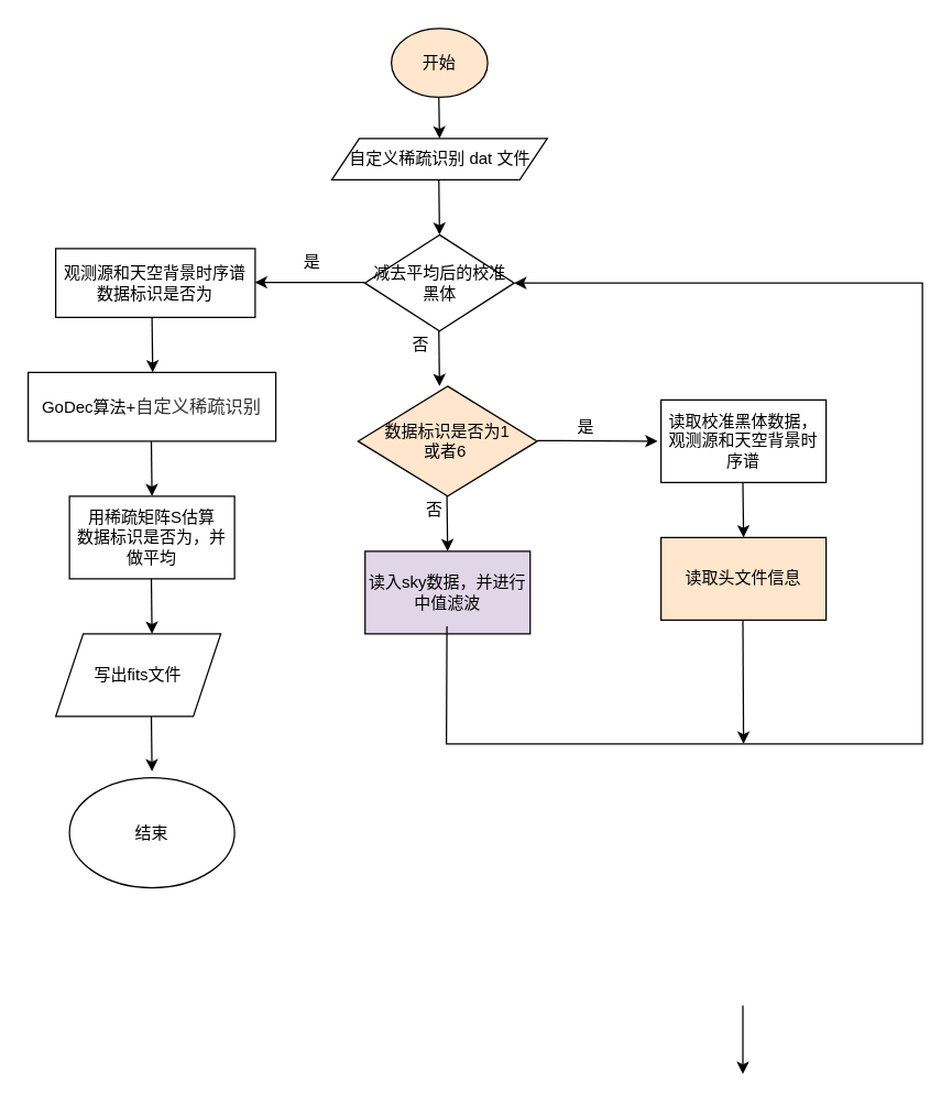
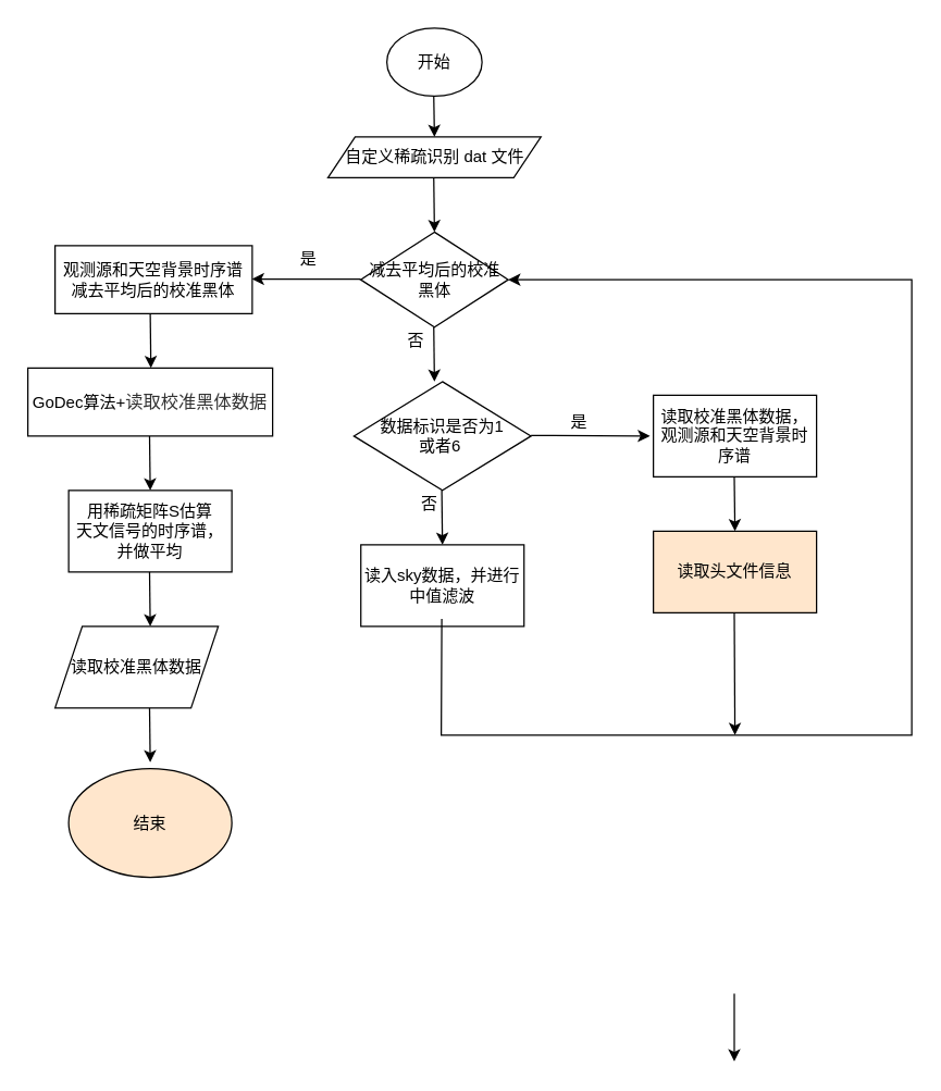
  <mxCell id="0" />
  <mxCell id="1" parent="0" />
- <mxCell id="2" value="开始" style="ellipse;whiteSpace=wrap;html=1;fillColor=#ffe6cc;" vertex="1" parent="1"><mxGeometry x="284" width="70" height="50" as="geometry" y="20" /></mxCell>
+ <mxCell id="2" value="开始" style="ellipse;whiteSpace=wrap;html=1;" vertex="1" parent="1"><mxGeometry x="284" width="70" height="50" as="geometry" y="20" /></mxCell>
  <mxCell id="3" value="" style="endArrow=classic;html=1;rounded=0;" edge="1" parent="1"><mxGeometry width="50" height="50" relative="1" as="geometry"><mxPoint x="318.5" y="70" as="sourcePoint" /><mxPoint x="319" y="100" as="targetPoint" /></mxGeometry></mxCell>
  <mxCell id="4" value="自定义稀疏识别 dat 文件" style="shape=parallelogram;perimeter=parallelogramPerimeter;whiteSpace=wrap;html=1;fixedSize=1;" vertex="1" parent="1"><mxGeometry x="240.68" y="100" width="156.63" height="30" as="geometry" /></mxCell>
  <mxCell id="5" value="" style="endArrow=classic;html=1;rounded=0;" edge="1" parent="1"><mxGeometry width="50" height="50" relative="1" as="geometry"><mxPoint x="318.5" y="130" as="sourcePoint" /><mxPoint x="319" y="170" as="targetPoint" /></mxGeometry></mxCell>
  <mxCell id="6" value="减去平均后的校准黑体" style="rhombus;whiteSpace=wrap;html=1;" vertex="1" parent="1"><mxGeometry x="264.75" y="170" width="108.5" height="70" as="geometry" /></mxCell>
  <mxCell id="7" value="" style="endArrow=classic;html=1;rounded=0;" edge="1" parent="1"><mxGeometry width="50" height="50" relative="1" as="geometry"><mxPoint x="318.5" y="240" as="sourcePoint" /><mxPoint x="319" y="280" as="targetPoint" /></mxGeometry></mxCell>
  <mxCell id="8" value="" style="endArrow=classic;html=1;rounded=0;" edge="1" parent="1"><mxGeometry width="50" height="50" relative="1" as="geometry"><mxPoint x="390" y="319.5" as="sourcePoint" /><mxPoint x="477.5" y="320" as="targetPoint" /></mxGeometry></mxCell>
  <mxCell id="9" value="否" style="text;html=1;align=center;verticalAlign=middle;resizable=0;points=[];autosize=1;strokeColor=none;fillColor=none;" vertex="1" parent="1"><mxGeometry x="290" y="240" width="30" height="20" as="geometry" /></mxCell>
- <mxCell id="10" value="数据标识是否为1&lt;br&gt;或者6&amp;nbsp;" style="rhombus;whiteSpace=wrap;html=1;fillColor=#ffe6cc;" vertex="1" parent="1"><mxGeometry x="259.75" y="280" width="130.25" height="80" as="geometry" /></mxCell>
+ <mxCell id="10" value="数据标识是否为1&lt;br&gt;或者6&amp;nbsp;" style="rhombus;whiteSpace=wrap;html=1;" vertex="1" parent="1"><mxGeometry x="259.75" y="280" width="130.25" height="80" as="geometry" /></mxCell>
  <mxCell id="11" value="" style="endArrow=classic;html=1;rounded=0;" edge="1" parent="1"><mxGeometry width="50" height="50" relative="1" as="geometry"><mxPoint x="539.5" y="350" as="sourcePoint" /><mxPoint x="540" y="390" as="targetPoint" /></mxGeometry></mxCell>
  <mxCell id="12" value="是" style="text;html=1;align=center;verticalAlign=middle;resizable=0;points=[];autosize=1;strokeColor=none;fillColor=none;" vertex="1" parent="1"><mxGeometry x="210.68" y="180" width="30" height="20" as="geometry" /></mxCell>
  <mxCell id="13" value="" style="endArrow=classic;html=1;rounded=0;" edge="1" parent="1"><mxGeometry width="50" height="50" relative="1" as="geometry"><mxPoint x="264.75" y="204.5" as="sourcePoint" /><mxPoint x="184.75" y="204.5" as="targetPoint" /></mxGeometry></mxCell>
  <mxCell id="14" value="是" style="text;html=1;align=center;verticalAlign=middle;resizable=0;points=[];autosize=1;strokeColor=none;fillColor=none;" vertex="1" parent="1"><mxGeometry x="410" y="300" width="30" height="20" as="geometry" /></mxCell>
  <mxCell id="15" value="读取校准黑体数据，观测源和天空背景时序谱" style="rounded=0;whiteSpace=wrap;html=1;" vertex="1" parent="1"><mxGeometry x="480" y="290" width="120" height="60" as="geometry" /></mxCell>
  <mxCell id="16" value="" style="endArrow=classic;html=1;rounded=0;" edge="1" parent="1"><mxGeometry width="50" height="50" relative="1" as="geometry"><mxPoint x="324.38" y="360" as="sourcePoint" /><mxPoint x="324.88" y="400" as="targetPoint" /></mxGeometry></mxCell>
  <mxCell id="17" value="否" style="text;html=1;align=center;verticalAlign=middle;resizable=0;points=[];autosize=1;strokeColor=none;fillColor=none;" vertex="1" parent="1"><mxGeometry x="300" y="360" width="30" height="20" as="geometry" /></mxCell>
- <mxCell id="18" value="读入sky数据，并进行中值滤波" style="rounded=0;whiteSpace=wrap;html=1;fillColor=#e1d5e7;" vertex="1" parent="1"><mxGeometry x="264.88" y="400" width="120" height="60" as="geometry" /></mxCell>
+ <mxCell id="18" value="读入sky数据，并进行中值滤波" style="rounded=0;whiteSpace=wrap;html=1;" vertex="1" parent="1"><mxGeometry x="264.88" y="400" width="120" height="60" as="geometry" /></mxCell>
  <mxCell id="19" value="" style="endArrow=classic;html=1;rounded=0;" edge="1" parent="1"><mxGeometry width="50" height="50" relative="1" as="geometry"><mxPoint x="109.5" y="320" as="sourcePoint" /><mxPoint x="110" y="360" as="targetPoint" /></mxGeometry></mxCell>
- <mxCell id="20" value="GoDec算法+&lt;span style=&quot;color: rgb(51, 51, 51); font-family: &amp;quot;Helvetica Neue&amp;quot;, Helvetica, Arial, &amp;quot;Hiragino Sans GB&amp;quot;, &amp;quot;Hiragino Sans GB W3&amp;quot;, &amp;quot;Microsoft YaHei UI&amp;quot;, &amp;quot;Microsoft YaHei&amp;quot;, sans-serif; font-size: 13px; text-align: start;&quot;&gt;自定义稀疏识别&lt;/span&gt;" style="rounded=0;whiteSpace=wrap;html=1;" vertex="1" parent="1"><mxGeometry x="20" y="270" width="180" height="50" as="geometry" /></mxCell>
- <mxCell id="21" value="&lt;div style=&quot;&quot;&gt;用稀疏矩阵S估算&lt;/div&gt;&lt;div style=&quot;&quot;&gt;数据标识是否为，并做平均&lt;/div&gt;" style="rounded=0;whiteSpace=wrap;html=1;" vertex="1" parent="1"><mxGeometry x="50" y="360" width="120" height="60" as="geometry" /></mxCell>
+ <mxCell id="20" value="GoDec算法+&lt;span style=&quot;color: rgb(51, 51, 51); font-family: &amp;quot;Helvetica Neue&amp;quot;, Helvetica, Arial, &amp;quot;Hiragino Sans GB&amp;quot;, &amp;quot;Hiragino Sans GB W3&amp;quot;, &amp;quot;Microsoft YaHei UI&amp;quot;, &amp;quot;Microsoft YaHei&amp;quot;, sans-serif; font-size: 13px; text-align: start;&quot;&gt;读取校准黑体数据&lt;/span&gt;" style="rounded=0;whiteSpace=wrap;html=1;" vertex="1" parent="1"><mxGeometry x="20" y="270" width="180" height="50" as="geometry" /></mxCell>
+ <mxCell id="21" value="&lt;div style=&quot;&quot;&gt;用稀疏矩阵S估算&lt;/div&gt;&lt;div style=&quot;&quot;&gt;天文信号的时序谱，并做平均&lt;/div&gt;" style="rounded=0;whiteSpace=wrap;html=1;" vertex="1" parent="1"><mxGeometry x="50" y="360" width="120" height="60" as="geometry" /></mxCell>
  <mxCell id="22" value="" style="endArrow=classic;html=1;rounded=0;" edge="1" parent="1"><mxGeometry width="50" height="50" relative="1" as="geometry"><mxPoint x="109.5" y="420" as="sourcePoint" /><mxPoint x="110" y="460" as="targetPoint" /></mxGeometry></mxCell>
  <mxCell id="23" value="" style="endArrow=classic;html=1;rounded=0;" edge="1" parent="1"><mxGeometry width="50" height="50" relative="1" as="geometry"><mxPoint x="109.5" y="520" as="sourcePoint" /><mxPoint x="110" y="560" as="targetPoint" /></mxGeometry></mxCell>
  <mxCell id="24" value="" style="endArrow=classic;html=1;rounded=0;" edge="1" parent="1"><mxGeometry width="50" height="50" relative="1" as="geometry"><mxPoint x="539.5" y="730" as="sourcePoint" /><mxPoint x="539.5" y="780" as="targetPoint" /></mxGeometry></mxCell>
- <mxCell id="25" value="结束" style="ellipse;whiteSpace=wrap;html=1;" vertex="1" parent="1"><mxGeometry x="50" y="564.5" width="120" height="80" as="geometry" /></mxCell>
- <mxCell id="26" value="&lt;span style=&quot;&quot;&gt;写出fits文件&lt;/span&gt;" style="shape=parallelogram;perimeter=parallelogramPerimeter;whiteSpace=wrap;html=1;fixedSize=1;" vertex="1" parent="1"><mxGeometry x="40" y="460" width="120" height="60" as="geometry" /></mxCell>
- <mxCell id="27" value="&lt;div&gt;观测源和天空背景时序谱&lt;/div&gt;&lt;div&gt;数据标识是否为&lt;/div&gt;" style="rounded=0;whiteSpace=wrap;html=1;" vertex="1" parent="1"><mxGeometry x="40" y="180" width="145" height="50" as="geometry" /></mxCell>
+ <mxCell id="25" value="结束" style="ellipse;whiteSpace=wrap;html=1;fillColor=#ffe6cc;" vertex="1" parent="1"><mxGeometry x="50" y="564.5" width="120" height="80" as="geometry" /></mxCell>
+ <mxCell id="26" value="&lt;span style=&quot;&quot;&gt;读取校准黑体数据&lt;/span&gt;" style="shape=parallelogram;perimeter=parallelogramPerimeter;whiteSpace=wrap;html=1;fixedSize=1;" vertex="1" parent="1"><mxGeometry x="40" y="460" width="120" height="60" as="geometry" /></mxCell>
+ <mxCell id="27" value="&lt;div&gt;观测源和天空背景时序谱&lt;/div&gt;&lt;div&gt;减去平均后的校准黑体&lt;/div&gt;" style="rounded=0;whiteSpace=wrap;html=1;" vertex="1" parent="1"><mxGeometry x="40" y="180" width="145" height="50" as="geometry" /></mxCell>
  <mxCell id="28" value="" style="endArrow=classic;html=1;rounded=0;" edge="1" parent="1"><mxGeometry width="50" height="50" relative="1" as="geometry"><mxPoint x="110" y="230" as="sourcePoint" /><mxPoint x="110.5" y="270" as="targetPoint" /></mxGeometry></mxCell>
  <mxCell id="29" value="读取头文件信息" style="rounded=0;whiteSpace=wrap;html=1;fillColor=#ffe6cc;" vertex="1" parent="1"><mxGeometry x="480" y="390" width="120" height="60" as="geometry" /></mxCell>
  <mxCell id="30" value="" style="endArrow=classic;html=1;rounded=0;entryX=1;entryY=0.5;entryDx=0;entryDy=0;" edge="1" parent="1" target="6"><mxGeometry width="50" height="50" relative="1" as="geometry"><mxPoint x="324.38" y="454.5" as="sourcePoint" /><mxPoint x="560" y="180" as="targetPoint" /><Array as="points"><mxPoint x="324" y="540" /><mxPoint x="670" y="540" /><mxPoint x="670" y="205" /></Array></mxGeometry></mxCell>
  <mxCell id="31" value="" style="endArrow=classic;html=1;rounded=0;" edge="1" parent="1"><mxGeometry width="50" height="50" relative="1" as="geometry"><mxPoint x="539.5" y="450" as="sourcePoint" /><mxPoint x="540" y="540" as="targetPoint" /></mxGeometry></mxCell>
